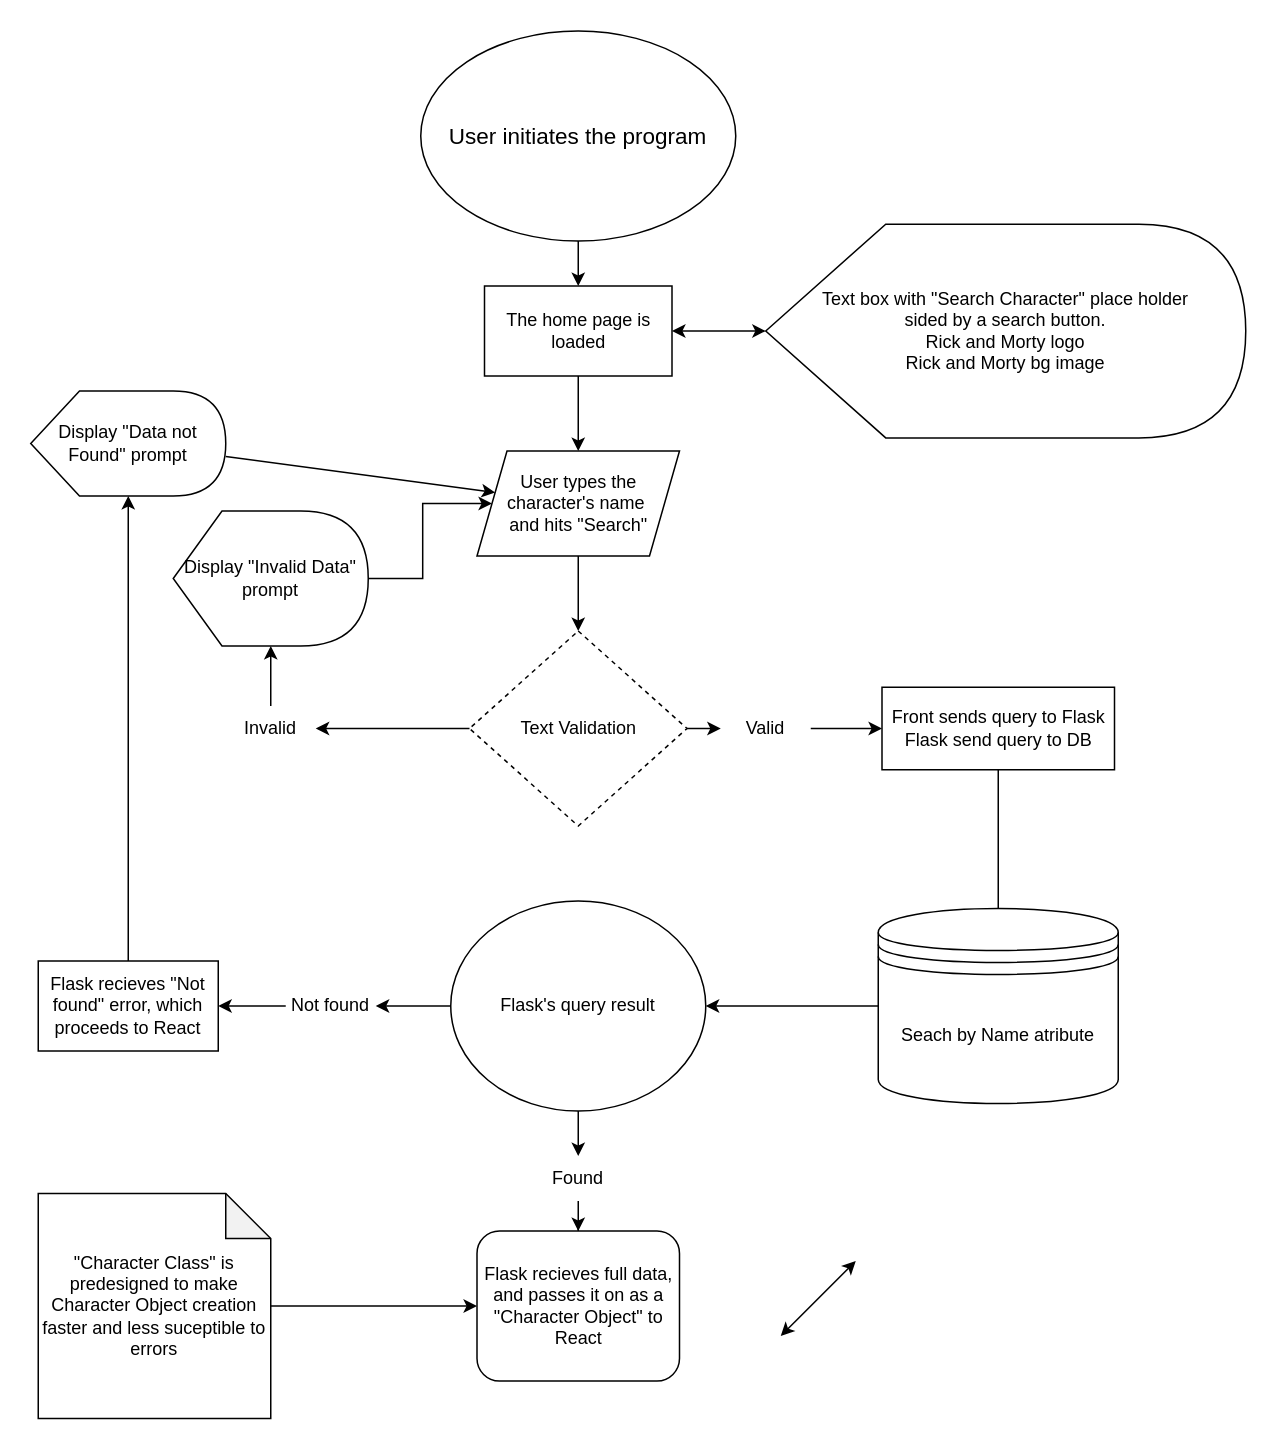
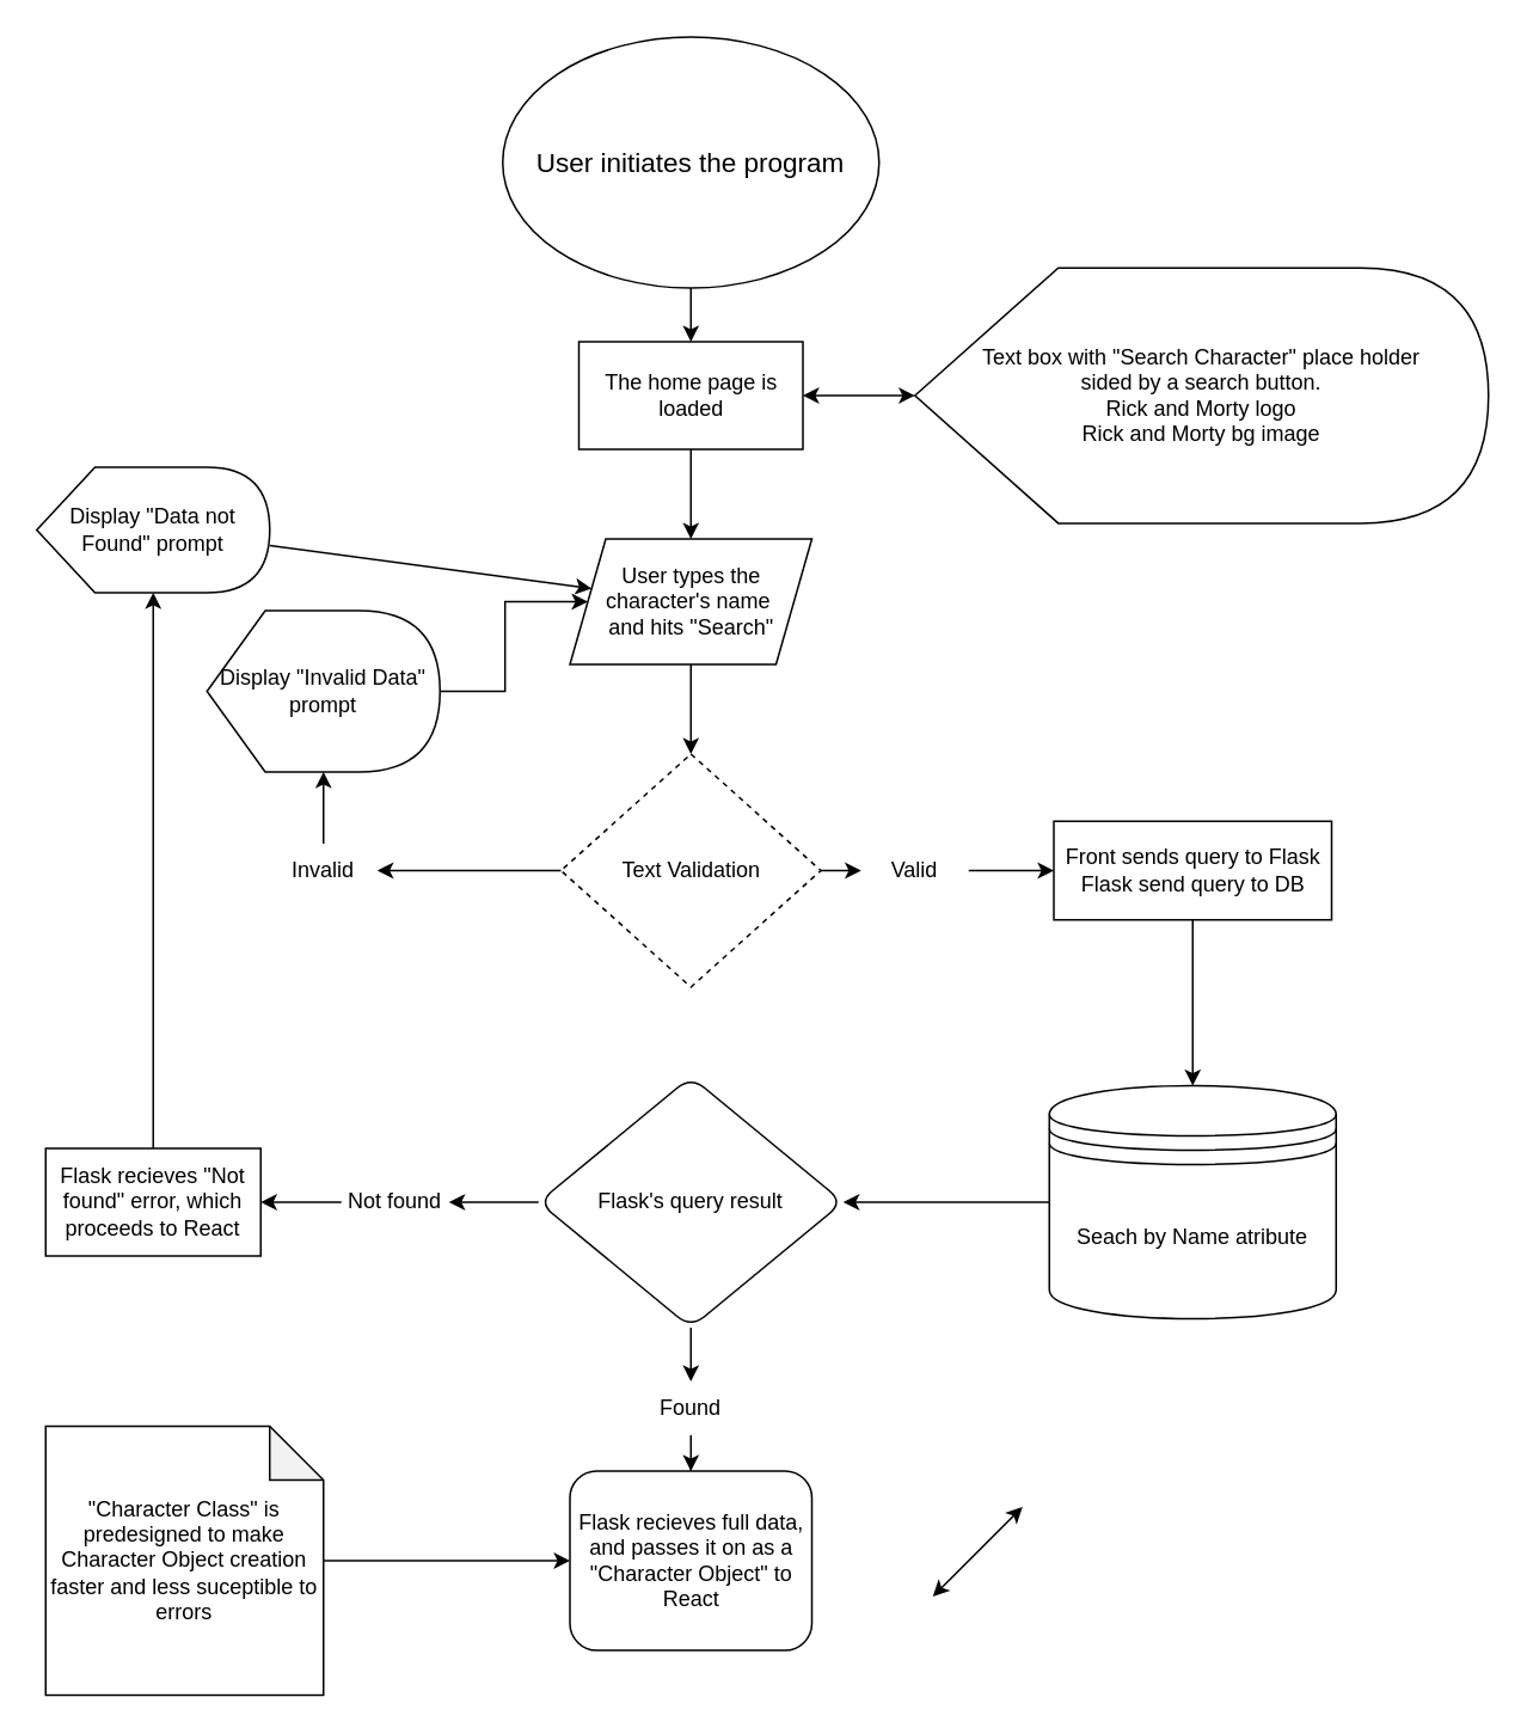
  <mxCell id="0" />
  <mxCell id="1" parent="0" />
  <mxCell id="2" value="" style="edgeStyle=orthogonalEdgeStyle;rounded=0;orthogonalLoop=1;jettySize=auto;html=1;" edge="1" parent="1" source="3" target="5"><mxGeometry relative="1" as="geometry" /></mxCell>
  <mxCell id="3" value="&lt;font style=&quot;font-size: 15px;&quot;&gt;User initiates the program&lt;/font&gt;" style="ellipse;whiteSpace=wrap;html=1;" vertex="1" parent="1"><mxGeometry x="280" y="20" width="210" height="140" as="geometry" /></mxCell>
  <mxCell id="4" value="" style="edgeStyle=orthogonalEdgeStyle;rounded=0;orthogonalLoop=1;jettySize=auto;html=1;" edge="1" parent="1" source="11" target="9"><mxGeometry relative="1" as="geometry" /></mxCell>
  <mxCell id="5" value="The home page is loaded" style="rounded=0;whiteSpace=wrap;html=1;" vertex="1" parent="1"><mxGeometry x="322.5" y="190" width="125" height="60" as="geometry" /></mxCell>
  <mxCell id="6" value="Text box with &quot;Search Character&quot; place holder&lt;br&gt;sided by a search button.&lt;br&gt;Rick and Morty logo&lt;br&gt;Rick and Morty bg image" style="shape=display;whiteSpace=wrap;html=1;" vertex="1" parent="1"><mxGeometry x="510" y="148.75" width="320" height="142.5" as="geometry" /></mxCell>
  <mxCell id="7" value="" style="edgeStyle=orthogonalEdgeStyle;rounded=0;orthogonalLoop=1;jettySize=auto;html=1;" edge="1" parent="1" source="16" target="30"><mxGeometry relative="1" as="geometry"><mxPoint x="180" y="365" as="targetPoint" /></mxGeometry></mxCell>
  <mxCell id="8" value="" style="edgeStyle=orthogonalEdgeStyle;rounded=0;orthogonalLoop=1;jettySize=auto;html=1;" edge="1" parent="1" source="9" target="14"><mxGeometry relative="1" as="geometry" /></mxCell>
  <mxCell id="9" value="Text Validation" style="rhombus;whiteSpace=wrap;html=1;dashed=1;" vertex="1" parent="1"><mxGeometry x="312.5" y="420" width="145" height="130" as="geometry" /></mxCell>
  <mxCell id="10" value="" style="edgeStyle=orthogonalEdgeStyle;rounded=0;orthogonalLoop=1;jettySize=auto;html=1;" edge="1" parent="1" source="5" target="11"><mxGeometry relative="1" as="geometry"><mxPoint x="385" y="250" as="sourcePoint" /><mxPoint x="385" y="440" as="targetPoint" /></mxGeometry></mxCell>
  <mxCell id="11" value="User types the&lt;br style=&quot;border-color: var(--border-color);&quot;&gt;character's name&amp;nbsp;&lt;br&gt;and hits &quot;Search&quot;" style="shape=parallelogram;perimeter=parallelogramPerimeter;whiteSpace=wrap;html=1;fixedSize=1;" vertex="1" parent="1"><mxGeometry x="317.5" y="300" width="135" height="70" as="geometry" /></mxCell>
  <mxCell id="12" value="" style="edgeStyle=orthogonalEdgeStyle;rounded=0;orthogonalLoop=1;jettySize=auto;html=1;" edge="1" parent="1" source="30" target="11"><mxGeometry relative="1" as="geometry"><mxPoint x="240" y="335" as="sourcePoint" /></mxGeometry></mxCell>
  <mxCell id="13" value="" style="edgeStyle=orthogonalEdgeStyle;rounded=0;orthogonalLoop=1;jettySize=auto;html=1;" edge="1" parent="1" source="14" target="25"><mxGeometry relative="1" as="geometry"><mxPoint x="580" y="485" as="targetPoint" /><Array as="points" /></mxGeometry></mxCell>
  <mxCell id="14" value="Valid" style="text;html=1;strokeColor=none;fillColor=none;align=center;verticalAlign=middle;whiteSpace=wrap;rounded=0;" vertex="1" parent="1"><mxGeometry x="480" y="470" width="60" height="30" as="geometry" /></mxCell>
  <mxCell id="15" value="" style="edgeStyle=orthogonalEdgeStyle;rounded=0;orthogonalLoop=1;jettySize=auto;html=1;" edge="1" parent="1" source="9" target="16"><mxGeometry relative="1" as="geometry"><mxPoint x="313" y="485" as="sourcePoint" /><mxPoint x="180" y="365" as="targetPoint" /></mxGeometry></mxCell>
  <mxCell id="16" value="Invalid" style="text;html=1;strokeColor=none;fillColor=none;align=center;verticalAlign=middle;whiteSpace=wrap;rounded=0;" vertex="1" parent="1"><mxGeometry x="150" y="470" width="60" height="30" as="geometry" /></mxCell>
- <mxCell id="17" value="" style="edgeStyle=orthogonalEdgeStyle;rounded=0;orthogonalLoop=1;jettySize=auto;html=1;endArrow=none;" edge="1" parent="1" source="25" target="26"><mxGeometry relative="1" as="geometry"><mxPoint x="665" y="537.5" as="sourcePoint" /><mxPoint x="665" y="640" as="targetPoint" /></mxGeometry></mxCell>
+ <mxCell id="17" value="" style="edgeStyle=orthogonalEdgeStyle;rounded=0;orthogonalLoop=1;jettySize=auto;html=1;" edge="1" parent="1" source="25" target="26"><mxGeometry relative="1" as="geometry"><mxPoint x="665" y="537.5" as="sourcePoint" /><mxPoint x="665" y="640" as="targetPoint" /></mxGeometry></mxCell>
  <mxCell id="18" value="" style="edgeStyle=orthogonalEdgeStyle;rounded=0;orthogonalLoop=1;jettySize=auto;html=1;" edge="1" parent="1" source="26" target="21"><mxGeometry relative="1" as="geometry"><mxPoint x="605" y="670" as="sourcePoint" /></mxGeometry></mxCell>
  <mxCell id="19" value="" style="edgeStyle=orthogonalEdgeStyle;rounded=0;orthogonalLoop=1;jettySize=auto;html=1;" edge="1" parent="1" source="21"><mxGeometry relative="1" as="geometry"><mxPoint x="250" y="670" as="targetPoint" /></mxGeometry></mxCell>
  <mxCell id="20" value="" style="edgeStyle=orthogonalEdgeStyle;rounded=0;orthogonalLoop=1;jettySize=auto;html=1;" edge="1" parent="1" source="33" target="31"><mxGeometry relative="1" as="geometry" /></mxCell>
- <mxCell id="21" value="Flask's query result" style="ellipse;whiteSpace=wrap;html=1;" vertex="1" parent="1"><mxGeometry x="300" y="600" width="170" height="140" as="geometry" /></mxCell>
+ <mxCell id="21" value="Flask's query result" style="rhombus;whiteSpace=wrap;html=1;rounded=1;" vertex="1" parent="1"><mxGeometry x="300" y="600" width="170" height="140" as="geometry" /></mxCell>
  <mxCell id="22" value="" style="edgeStyle=orthogonalEdgeStyle;rounded=0;orthogonalLoop=1;jettySize=auto;html=1;" edge="1" parent="1" source="28" target="24"><mxGeometry relative="1" as="geometry" /></mxCell>
  <mxCell id="23" value="Not found" style="text;html=1;strokeColor=none;fillColor=none;align=center;verticalAlign=middle;whiteSpace=wrap;rounded=0;" vertex="1" parent="1"><mxGeometry x="190" y="655" width="60" height="30" as="geometry" /></mxCell>
  <mxCell id="24" value="Display &quot;Data not Found&quot; prompt" style="shape=display;whiteSpace=wrap;html=1;" vertex="1" parent="1"><mxGeometry x="20" y="260" width="130" height="70" as="geometry" /></mxCell>
  <mxCell id="25" value="Front sends query to Flask&lt;br style=&quot;border-color: var(--border-color);&quot;&gt;Flask send query to DB" style="rounded=0;whiteSpace=wrap;html=1;" vertex="1" parent="1"><mxGeometry x="587.5" y="457.5" width="155" height="55" as="geometry" /></mxCell>
  <mxCell id="26" value="Seach by Name atribute" style="shape=datastore;whiteSpace=wrap;html=1;" vertex="1" parent="1"><mxGeometry x="585" y="605" width="160" height="130" as="geometry" /></mxCell>
  <mxCell id="27" value="" style="edgeStyle=orthogonalEdgeStyle;rounded=0;orthogonalLoop=1;jettySize=auto;html=1;" edge="1" parent="1" source="23" target="28"><mxGeometry relative="1" as="geometry"><mxPoint x="190" y="670" as="sourcePoint" /><mxPoint x="85" y="570" as="targetPoint" /></mxGeometry></mxCell>
  <mxCell id="28" value="Flask recieves &quot;Not found&quot; error, which proceeds to React" style="rounded=0;whiteSpace=wrap;html=1;" vertex="1" parent="1"><mxGeometry x="25" y="640" width="120" height="60" as="geometry" /></mxCell>
  <mxCell id="29" value="" style="endArrow=classic;html=1;rounded=0;" edge="1" parent="1" source="24" target="11"><mxGeometry width="50" height="50" relative="1" as="geometry"><mxPoint x="370" y="610" as="sourcePoint" /><mxPoint x="420" y="560" as="targetPoint" /></mxGeometry></mxCell>
  <mxCell id="30" value="Display &quot;Invalid Data&quot; prompt" style="shape=display;whiteSpace=wrap;html=1;" vertex="1" parent="1"><mxGeometry x="115" y="340" width="130" height="90" as="geometry" /></mxCell>
  <mxCell id="31" value="Flask recieves full data, and passes it on as a &quot;Character Object&quot; to React" style="rounded=1;whiteSpace=wrap;html=1;" vertex="1" parent="1"><mxGeometry x="317.5" y="820" width="135" height="100" as="geometry" /></mxCell>
  <mxCell id="32" value="" style="edgeStyle=orthogonalEdgeStyle;rounded=0;orthogonalLoop=1;jettySize=auto;html=1;" edge="1" parent="1" source="21" target="33"><mxGeometry relative="1" as="geometry"><mxPoint x="385" y="740" as="sourcePoint" /><mxPoint x="385" y="850" as="targetPoint" /></mxGeometry></mxCell>
  <mxCell id="33" value="Found" style="text;html=1;strokeColor=none;fillColor=none;align=center;verticalAlign=middle;whiteSpace=wrap;rounded=0;" vertex="1" parent="1"><mxGeometry x="355" y="770" width="60" height="30" as="geometry" /></mxCell>
  <mxCell id="34" value="" style="edgeStyle=orthogonalEdgeStyle;rounded=0;orthogonalLoop=1;jettySize=auto;html=1;" edge="1" parent="1" source="35" target="31"><mxGeometry relative="1" as="geometry" /></mxCell>
  <mxCell id="35" value="&quot;Character Class&quot; is predesigned to make Character Object creation faster and less suceptible to errors" style="shape=note;whiteSpace=wrap;html=1;backgroundOutline=1;darkOpacity=0.05;" vertex="1" parent="1"><mxGeometry x="25" y="795" width="155" height="150" as="geometry" /></mxCell>
  <mxCell id="36" value="" style="endArrow=classic;startArrow=classic;html=1;rounded=0;exitX=1;exitY=0.5;exitDx=0;exitDy=0;" edge="1" parent="1" source="5" target="6"><mxGeometry width="50" height="50" relative="1" as="geometry"><mxPoint x="370" y="410" as="sourcePoint" /><mxPoint x="420" y="360" as="targetPoint" /></mxGeometry></mxCell>
  <mxCell id="37" value="" style="endArrow=classic;startArrow=classic;html=1;rounded=0;" edge="1" parent="1"><mxGeometry width="50" height="50" relative="1" as="geometry"><mxPoint x="520" y="890" as="sourcePoint" /><mxPoint x="570" y="840" as="targetPoint" /></mxGeometry></mxCell>
